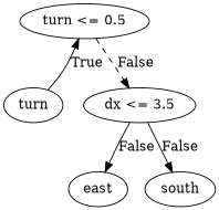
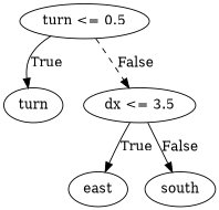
  digraph {
    n1 [label="turn <= 0.5"]
    n2 [label=turn]
    n3 [label="dx <= 3.5"]
    n4 [label=east]
    n5 [label=south]
-   n2 -> n1 [label=True]
+   n1 -> n2 [label=True]
    n1 -> n3 [label=False style=dashed]
-   n3 -> n4 [label=False]
+   n3 -> n4 [label=True]
    n3 -> n5 [label=False style=solid]
  }
